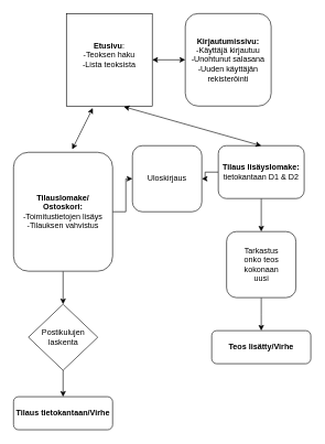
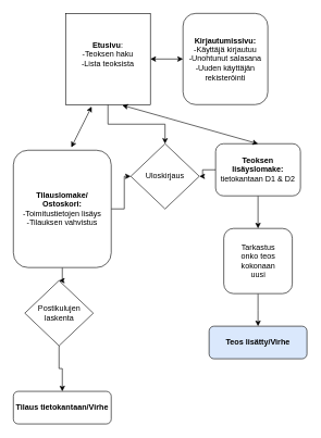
  <mxCell id="0" />
  <mxCell id="1" parent="0" />
  <mxCell id="2" value="&lt;b&gt;Kirjautumissivu:&lt;/b&gt;&lt;div&gt;&lt;span style=&quot;background-color: transparent; color: light-dark(rgb(0, 0, 0), rgb(255, 255, 255));&quot;&gt;-Käyttäjä kirjautuu&lt;/span&gt;&lt;/div&gt;&lt;div&gt;-Unohtunut salasana&lt;/div&gt;&lt;div&gt;-Uuden käyttäjän rekisteröinti&lt;/div&gt;" style="rounded=1;whiteSpace=wrap;html=1;" parent="1" vertex="1"><mxGeometry x="280" y="20" width="130" height="140" as="geometry" /></mxCell>
+ <mxCell id="3" value="" style="edgeStyle=orthogonalEdgeStyle;rounded=0;orthogonalLoop=1;jettySize=auto;html=1;" edge="1" parent="1" source="4" target="20"><mxGeometry relative="1" as="geometry" /></mxCell>
  <mxCell id="4" value="&lt;b&gt;Etusivu&lt;/b&gt;:&lt;div&gt;-Teoksen haku&lt;/div&gt;&lt;div&gt;-Lista teoksista&lt;/div&gt;&lt;div&gt;&lt;br&gt;&lt;/div&gt;" style="whiteSpace=wrap;html=1;rounded=0;" parent="1" vertex="1"><mxGeometry x="100" y="20" width="130" height="140" as="geometry" /></mxCell>
  <mxCell id="5" value="" style="edgeStyle=orthogonalEdgeStyle;rounded=0;orthogonalLoop=1;jettySize=auto;html=1;" edge="1" parent="1" source="6" target="16"><mxGeometry relative="1" as="geometry" /></mxCell>
- <mxCell id="6" value="Postikulujen laskenta" style="rhombus;whiteSpace=wrap;html=1;" parent="1" vertex="1"><mxGeometry x="42.5" y="460" width="105" height="100" as="geometry" /></mxCell>
+ <mxCell id="6" value="Postikulujen laskenta" style="rhombus;whiteSpace=wrap;html=1;" parent="1" vertex="1"><mxGeometry x="37.5" y="430" width="105" height="100" as="geometry" /></mxCell>
  <mxCell id="7" value="" style="edgeStyle=orthogonalEdgeStyle;rounded=0;orthogonalLoop=1;jettySize=auto;html=1;" edge="1" parent="1" source="9" target="6"><mxGeometry relative="1" as="geometry" /></mxCell>
  <mxCell id="8" value="" style="edgeStyle=orthogonalEdgeStyle;rounded=0;orthogonalLoop=1;jettySize=auto;html=1;" edge="1" parent="1" source="9" target="20"><mxGeometry relative="1" as="geometry" /></mxCell>
  <mxCell id="9" value="&lt;b&gt;Tilauslomake/&lt;/b&gt;&lt;div&gt;&lt;b&gt;Ostoskori:&lt;/b&gt;&lt;/div&gt;&lt;div&gt;-Toimitustietojen lisäys&lt;/div&gt;&lt;div&gt;-Tilauksen vahvistus&lt;/div&gt;" style="rounded=1;whiteSpace=wrap;html=1;" parent="1" vertex="1"><mxGeometry x="20" y="230" width="150" height="180" as="geometry" /></mxCell>
  <mxCell id="10" value="" style="edgeStyle=orthogonalEdgeStyle;rounded=0;orthogonalLoop=1;jettySize=auto;html=1;" edge="1" parent="1" source="12" target="18"><mxGeometry relative="1" as="geometry" /></mxCell>
  <mxCell id="11" value="" style="edgeStyle=orthogonalEdgeStyle;rounded=0;orthogonalLoop=1;jettySize=auto;html=1;" edge="1" parent="1" source="12" target="20"><mxGeometry relative="1" as="geometry" /></mxCell>
- <mxCell id="12" value="&lt;b&gt;Tilaus lisäyslomake:&lt;/b&gt;&lt;div&gt;tietokantaan D1 &amp;amp; D2&lt;/div&gt;" style="rounded=1;whiteSpace=wrap;html=1;" parent="1" vertex="1"><mxGeometry x="330" y="220" width="130" height="80" as="geometry" /></mxCell>
+ <mxCell id="12" value="&lt;b&gt;Teoksen lisäyslomake:&lt;/b&gt;&lt;div&gt;tietokantaan D1 &amp;amp; D2&lt;/div&gt;" style="rounded=1;whiteSpace=wrap;html=1;" parent="1" vertex="1"><mxGeometry x="330" y="220" width="130" height="80" as="geometry" /></mxCell>
  <mxCell id="13" value="" style="endArrow=classic;startArrow=classic;html=1;rounded=0;entryX=0;entryY=0.5;entryDx=0;entryDy=0;exitX=1;exitY=0.5;exitDx=0;exitDy=0;" edge="1" parent="1" source="4" target="2"><mxGeometry width="50" height="50" relative="1" as="geometry"><mxPoint x="430" y="200" as="sourcePoint" /><mxPoint x="480" y="150" as="targetPoint" /></mxGeometry></mxCell>
  <mxCell id="14" value="" style="endArrow=classic;startArrow=classic;html=1;rounded=0;entryX=0.669;entryY=1.007;entryDx=0;entryDy=0;entryPerimeter=0;exitX=0.5;exitY=0;exitDx=0;exitDy=0;" edge="1" parent="1" source="12" target="4"><mxGeometry width="50" height="50" relative="1" as="geometry"><mxPoint x="240" y="230" as="sourcePoint" /><mxPoint x="290" y="180" as="targetPoint" /></mxGeometry></mxCell>
  <mxCell id="15" value="" style="endArrow=classic;startArrow=classic;html=1;rounded=0;entryX=0.308;entryY=1.021;entryDx=0;entryDy=0;entryPerimeter=0;exitX=0.592;exitY=-0.025;exitDx=0;exitDy=0;exitPerimeter=0;" edge="1" parent="1" source="9" target="4"><mxGeometry width="50" height="50" relative="1" as="geometry"><mxPoint x="240" y="230" as="sourcePoint" /><mxPoint x="290" y="180" as="targetPoint" /></mxGeometry></mxCell>
  <mxCell id="16" value="&lt;b&gt;Tilaus tietokantaan/Virhe&lt;/b&gt;" style="rounded=1;whiteSpace=wrap;html=1;" vertex="1" parent="1"><mxGeometry x="20" y="600" width="150" height="50" as="geometry" /></mxCell>
  <mxCell id="17" value="" style="edgeStyle=orthogonalEdgeStyle;rounded=0;orthogonalLoop=1;jettySize=auto;html=1;" edge="1" parent="1" source="18"><mxGeometry relative="1" as="geometry"><mxPoint x="395" y="500" as="targetPoint" /></mxGeometry></mxCell>
  <mxCell id="18" value="Tarkastus&lt;div&gt;onko teos kokonaan&lt;/div&gt;&lt;div&gt;uusi&lt;/div&gt;" style="whiteSpace=wrap;html=1;rounded=1;" vertex="1" parent="1"><mxGeometry x="342.5" y="350" width="105" height="100" as="geometry" /></mxCell>
- <mxCell id="19" value="&lt;b&gt;Teos lisätty/Virhe&lt;/b&gt;" style="rounded=1;whiteSpace=wrap;html=1;" vertex="1" parent="1"><mxGeometry x="320" y="500" width="150" height="50" as="geometry" /></mxCell>
- <mxCell id="20" value="Uloskirjaus" style="whiteSpace=wrap;html=1;rounded=1;" vertex="1" parent="1"><mxGeometry x="200" y="220" width="105" height="100" as="geometry" /></mxCell>
+ <mxCell id="19" value="&lt;b&gt;Teos lisätty/Virhe&lt;/b&gt;" style="rounded=1;whiteSpace=wrap;html=1;fillColor=#dae8fc;" vertex="1" parent="1"><mxGeometry x="320" y="500" width="150" height="50" as="geometry" /></mxCell>
+ <mxCell id="20" value="Uloskirjaus" style="rhombus;whiteSpace=wrap;html=1;" vertex="1" parent="1"><mxGeometry x="200" y="220" width="105" height="100" as="geometry" /></mxCell>
